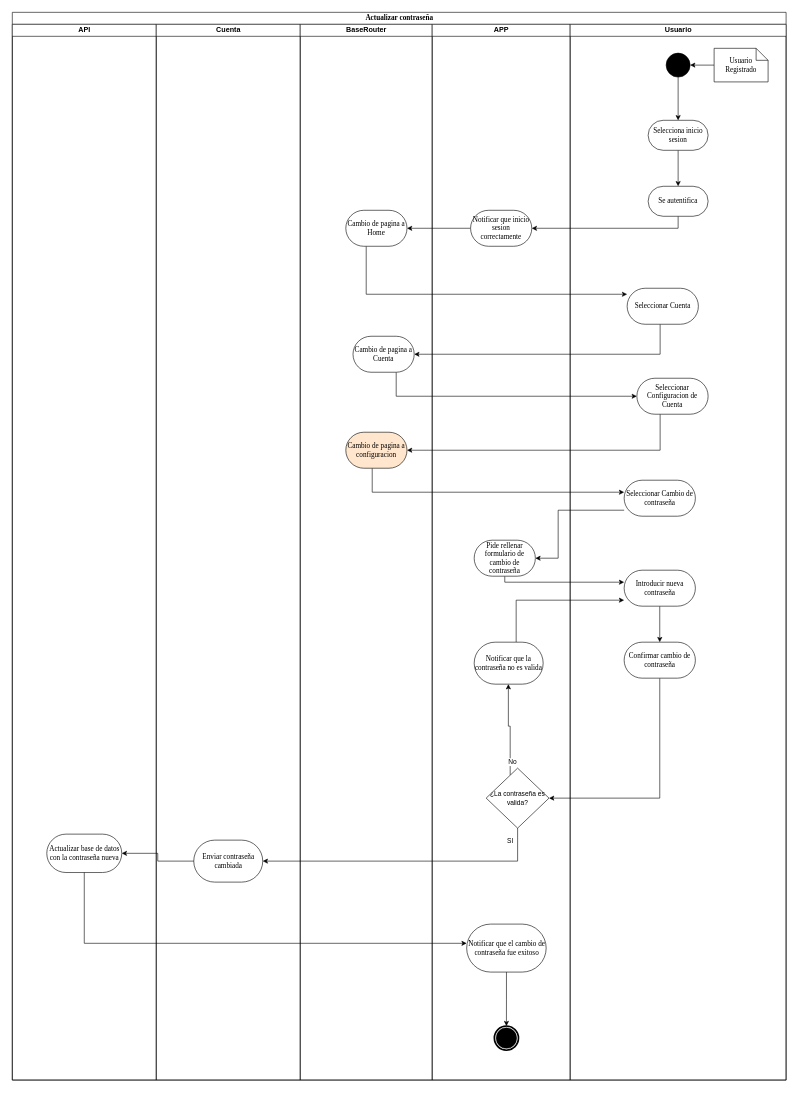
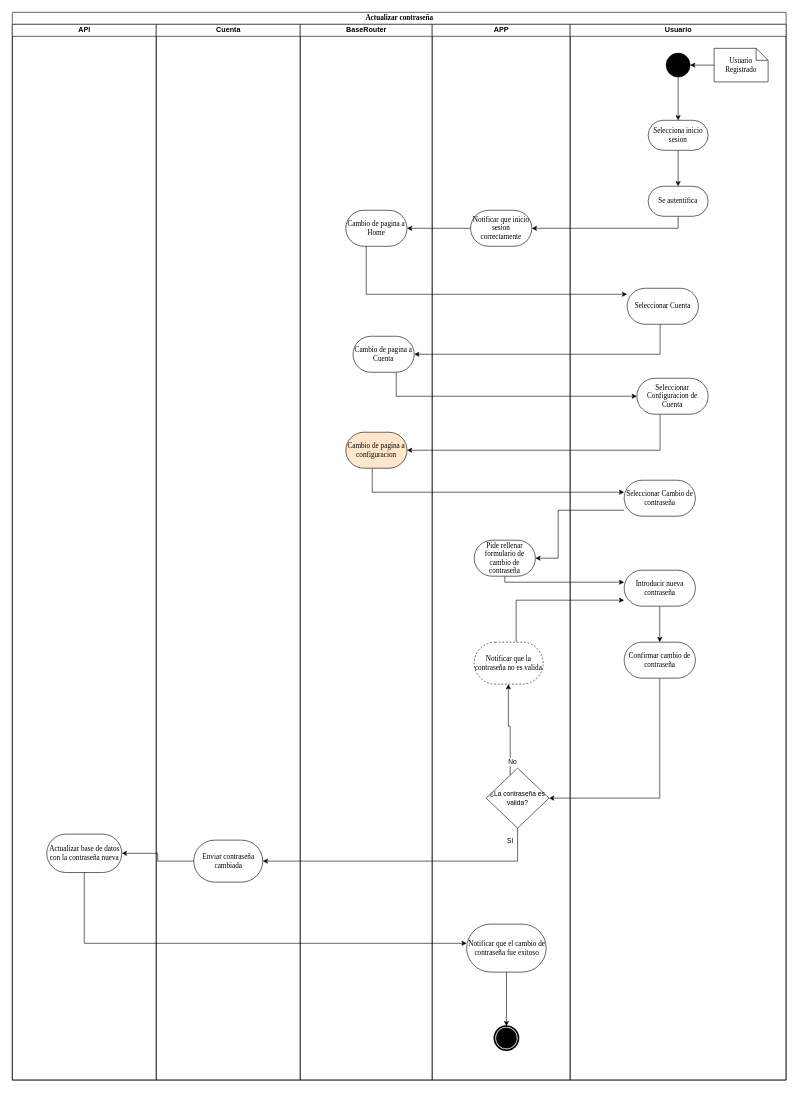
  <mxCell id="0" />
  <mxCell id="1" parent="0" />
  <mxCell id="2" value="Actualizar contraseña" style="swimlane;html=1;childLayout=stackLayout;startSize=20;rounded=0;shadow=0;comic=0;labelBackgroundColor=none;strokeWidth=1;fontFamily=Verdana;fontSize=12;align=center;" vertex="1" parent="1"><mxGeometry x="20" y="20" width="1290" height="1780" as="geometry" /></mxCell>
  <mxCell id="3" value="API" style="swimlane;html=1;startSize=20;" vertex="1" parent="2"><mxGeometry y="20" width="240" height="1760" as="geometry" /></mxCell>
  <mxCell id="4" value="Actualizar base de datos con la contraseña nueva" style="rounded=1;whiteSpace=wrap;html=1;shadow=0;comic=0;labelBackgroundColor=none;strokeWidth=1;fontFamily=Verdana;fontSize=12;align=center;arcSize=50;" vertex="1" parent="3"><mxGeometry x="57.5" y="1350" width="125" height="64" as="geometry" /></mxCell>
  <mxCell id="5" style="edgeStyle=orthogonalEdgeStyle;rounded=0;orthogonalLoop=1;jettySize=auto;html=1;" edge="1" parent="2" source="39" target="23"><mxGeometry relative="1" as="geometry"><Array as="points"><mxPoint x="860" y="360" /></Array></mxGeometry></mxCell>
  <mxCell id="6" style="edgeStyle=orthogonalEdgeStyle;rounded=0;orthogonalLoop=1;jettySize=auto;html=1;" edge="1" parent="2" source="23" target="19"><mxGeometry relative="1" as="geometry" /></mxCell>
  <mxCell id="7" style="edgeStyle=orthogonalEdgeStyle;rounded=0;orthogonalLoop=1;jettySize=auto;html=1;" edge="1" parent="2" source="19" target="41"><mxGeometry relative="1" as="geometry"><Array as="points"><mxPoint x="590" y="470" /></Array></mxGeometry></mxCell>
  <mxCell id="8" style="edgeStyle=orthogonalEdgeStyle;rounded=0;orthogonalLoop=1;jettySize=auto;html=1;" edge="1" parent="2" source="41" target="20"><mxGeometry relative="1" as="geometry"><Array as="points"><mxPoint x="1080" y="570" /></Array></mxGeometry></mxCell>
  <mxCell id="9" style="edgeStyle=orthogonalEdgeStyle;rounded=0;orthogonalLoop=1;jettySize=auto;html=1;" edge="1" parent="2" source="20" target="40"><mxGeometry relative="1" as="geometry"><Array as="points"><mxPoint x="640" y="640" /></Array></mxGeometry></mxCell>
  <mxCell id="10" style="edgeStyle=orthogonalEdgeStyle;rounded=0;orthogonalLoop=1;jettySize=auto;html=1;" edge="1" parent="2" source="40" target="21"><mxGeometry relative="1" as="geometry"><Array as="points"><mxPoint x="1080" y="730" /></Array></mxGeometry></mxCell>
  <mxCell id="11" style="edgeStyle=orthogonalEdgeStyle;rounded=0;orthogonalLoop=1;jettySize=auto;html=1;" edge="1" parent="2" source="21" target="42"><mxGeometry relative="1" as="geometry"><Array as="points"><mxPoint x="600" y="800" /></Array></mxGeometry></mxCell>
  <mxCell id="12" style="edgeStyle=orthogonalEdgeStyle;rounded=0;orthogonalLoop=1;jettySize=auto;html=1;" edge="1" parent="2" source="42" target="24"><mxGeometry relative="1" as="geometry"><Array as="points"><mxPoint x="910" y="830" /><mxPoint x="910" y="910" /></Array></mxGeometry></mxCell>
  <mxCell id="13" style="edgeStyle=orthogonalEdgeStyle;rounded=0;orthogonalLoop=1;jettySize=auto;html=1;" edge="1" parent="2" source="24" target="44"><mxGeometry relative="1" as="geometry"><Array as="points"><mxPoint x="821" y="950" /></Array></mxGeometry></mxCell>
  <mxCell id="14" style="edgeStyle=orthogonalEdgeStyle;rounded=0;orthogonalLoop=1;jettySize=auto;html=1;" edge="1" parent="2" source="25" target="44"><mxGeometry relative="1" as="geometry"><Array as="points"><mxPoint x="840" y="980" /></Array></mxGeometry></mxCell>
  <mxCell id="15" style="edgeStyle=orthogonalEdgeStyle;rounded=0;orthogonalLoop=1;jettySize=auto;html=1;" edge="1" parent="2" source="45" target="28"><mxGeometry relative="1" as="geometry"><Array as="points"><mxPoint x="829" y="1310" /></Array></mxGeometry></mxCell>
  <mxCell id="16" value="Cuenta" style="swimlane;html=1;startSize=20;" vertex="1" parent="2"><mxGeometry x="240" y="20" width="240" height="1760" as="geometry" /></mxCell>
  <mxCell id="17" value="Enviar contraseña cambiada" style="rounded=1;whiteSpace=wrap;html=1;shadow=0;comic=0;labelBackgroundColor=none;strokeWidth=1;fontFamily=Verdana;fontSize=12;align=center;arcSize=50;" vertex="1" parent="16"><mxGeometry x="62.5" y="1360" width="115" height="70" as="geometry" /></mxCell>
  <mxCell id="18" value="BaseRouter" style="swimlane;html=1;startSize=20;" vertex="1" parent="2"><mxGeometry x="480" y="20" width="220" height="1760" as="geometry" /></mxCell>
  <mxCell id="19" value="Cambio de pagina a Home" style="rounded=1;whiteSpace=wrap;html=1;shadow=0;comic=0;labelBackgroundColor=none;strokeWidth=1;fontFamily=Verdana;fontSize=12;align=center;arcSize=50;" vertex="1" parent="18"><mxGeometry x="76" y="310" width="102" height="60" as="geometry" /></mxCell>
  <mxCell id="20" value="Cambio de pagina a Cuenta" style="rounded=1;whiteSpace=wrap;html=1;shadow=0;comic=0;labelBackgroundColor=none;strokeWidth=1;fontFamily=Verdana;fontSize=12;align=center;arcSize=50;" vertex="1" parent="18"><mxGeometry x="88" y="520" width="102" height="60" as="geometry" /></mxCell>
  <mxCell id="21" value="Cambio de pagina a configuracion" style="rounded=1;whiteSpace=wrap;html=1;shadow=0;comic=0;labelBackgroundColor=none;strokeWidth=1;fontFamily=Verdana;fontSize=12;align=center;arcSize=50;fillColor=#ffe6cc;" vertex="1" parent="18"><mxGeometry x="76" y="680" width="102" height="60" as="geometry" /></mxCell>
  <mxCell id="22" value="APP" style="swimlane;html=1;startSize=20;" vertex="1" parent="2"><mxGeometry x="700" y="20" width="230" height="1760" as="geometry" /></mxCell>
  <mxCell id="23" value="Notificar que inicio sesion correctamente" style="rounded=1;whiteSpace=wrap;html=1;shadow=0;comic=0;labelBackgroundColor=none;strokeWidth=1;fontFamily=Verdana;fontSize=12;align=center;arcSize=50;" vertex="1" parent="22"><mxGeometry x="64" y="310" width="102" height="60" as="geometry" /></mxCell>
  <mxCell id="24" value="Pide rellenar formulario de cambio de contraseña" style="rounded=1;whiteSpace=wrap;html=1;shadow=0;comic=0;labelBackgroundColor=none;strokeWidth=1;fontFamily=Verdana;fontSize=12;align=center;arcSize=50;" vertex="1" parent="22"><mxGeometry x="70" y="860" width="102" height="60" as="geometry" /></mxCell>
- <mxCell id="25" value="Notificar que la contraseña no es valida" style="rounded=1;whiteSpace=wrap;html=1;shadow=0;comic=0;labelBackgroundColor=none;strokeWidth=1;fontFamily=Verdana;fontSize=12;align=center;arcSize=50;" vertex="1" parent="22"><mxGeometry x="70" y="1030" width="115" height="70" as="geometry" /></mxCell>
+ <mxCell id="25" value="Notificar que la contraseña no es valida" style="rounded=1;whiteSpace=wrap;html=1;shadow=0;comic=0;labelBackgroundColor=none;strokeWidth=1;fontFamily=Verdana;fontSize=12;align=center;arcSize=50;dashed=1;" vertex="1" parent="22"><mxGeometry x="70" y="1030" width="115" height="70" as="geometry" /></mxCell>
  <mxCell id="26" style="edgeStyle=orthogonalEdgeStyle;rounded=0;orthogonalLoop=1;jettySize=auto;html=1;" edge="1" parent="22" source="28" target="25"><mxGeometry relative="1" as="geometry"><Array as="points"><mxPoint x="130" y="1170" /><mxPoint x="127" y="1170" /></Array></mxGeometry></mxCell>
  <mxCell id="27" value="No" style="edgeLabel;html=1;align=center;verticalAlign=middle;resizable=0;points=[];" vertex="1" connectable="0" parent="26"><mxGeometry x="-0.19" y="-3" relative="1" as="geometry"><mxPoint y="41" as="offset" /></mxGeometry></mxCell>
  <mxCell id="28" value="&lt;font style=&quot;font-size: 11px;&quot;&gt;¿La contraseña es valida?&lt;/font&gt;" style="rhombus;whiteSpace=wrap;html=1;align=center;" vertex="1" parent="22"><mxGeometry x="90" y="1240" width="104.75" height="100" as="geometry" /></mxCell>
  <mxCell id="29" style="edgeStyle=orthogonalEdgeStyle;rounded=0;orthogonalLoop=1;jettySize=auto;html=1;" edge="1" parent="22" source="30" target="31"><mxGeometry relative="1" as="geometry" /></mxCell>
  <mxCell id="30" value="Notificar que el cambio de contraseña fue exitoso" style="rounded=1;whiteSpace=wrap;html=1;shadow=0;comic=0;labelBackgroundColor=none;strokeWidth=1;fontFamily=Verdana;fontSize=12;align=center;arcSize=50;" vertex="1" parent="22"><mxGeometry x="57.5" y="1500" width="132.5" height="80" as="geometry" /></mxCell>
  <mxCell id="31" value="" style="shape=mxgraph.bpmn.shape;html=1;verticalLabelPosition=bottom;labelBackgroundColor=#ffffff;verticalAlign=top;perimeter=ellipsePerimeter;outline=end;symbol=terminate;rounded=0;shadow=0;comic=0;strokeWidth=1;fontFamily=Verdana;fontSize=12;align=center;direction=south;" vertex="1" parent="22"><mxGeometry x="103.75" y="1670" width="40" height="40" as="geometry" /></mxCell>
  <mxCell id="32" value="Usuario" style="swimlane;html=1;startSize=20;" vertex="1" parent="2"><mxGeometry x="930" y="20" width="360" height="1760" as="geometry" /></mxCell>
  <mxCell id="33" style="edgeStyle=orthogonalEdgeStyle;rounded=0;orthogonalLoop=1;jettySize=auto;html=1;" edge="1" parent="32" source="34" target="36"><mxGeometry relative="1" as="geometry" /></mxCell>
  <mxCell id="34" value="Usuario Registrado" style="shape=note;whiteSpace=wrap;html=1;rounded=0;shadow=0;comic=0;labelBackgroundColor=none;strokeWidth=1;fontFamily=Verdana;fontSize=12;align=center;size=20;" vertex="1" parent="32"><mxGeometry x="240" y="40" width="90" height="56" as="geometry" /></mxCell>
  <mxCell id="35" style="edgeStyle=orthogonalEdgeStyle;rounded=0;orthogonalLoop=1;jettySize=auto;html=1;" edge="1" parent="32" source="36" target="38"><mxGeometry relative="1" as="geometry" /></mxCell>
  <mxCell id="36" value="" style="ellipse;whiteSpace=wrap;html=1;rounded=0;shadow=0;comic=0;labelBackgroundColor=none;strokeWidth=1;fillColor=#000000;fontFamily=Verdana;fontSize=12;align=center;" vertex="1" parent="32"><mxGeometry x="160" y="48" width="40" height="40" as="geometry" /></mxCell>
  <mxCell id="37" style="edgeStyle=orthogonalEdgeStyle;rounded=0;orthogonalLoop=1;jettySize=auto;html=1;" edge="1" parent="32" source="38" target="39"><mxGeometry relative="1" as="geometry" /></mxCell>
  <mxCell id="38" value="Selecciona inicio sesion" style="rounded=1;whiteSpace=wrap;html=1;shadow=0;comic=0;labelBackgroundColor=none;strokeWidth=1;fontFamily=Verdana;fontSize=12;align=center;arcSize=50;" vertex="1" parent="32"><mxGeometry x="130" y="160" width="100" height="50" as="geometry" /></mxCell>
  <mxCell id="39" value="Se autentifica" style="rounded=1;whiteSpace=wrap;html=1;shadow=0;comic=0;labelBackgroundColor=none;strokeWidth=1;fontFamily=Verdana;fontSize=12;align=center;arcSize=50;" vertex="1" parent="32"><mxGeometry x="130" y="270" width="100" height="50" as="geometry" /></mxCell>
  <mxCell id="40" value="Seleccionar Configuracion de Cuenta" style="rounded=1;whiteSpace=wrap;html=1;shadow=0;comic=0;labelBackgroundColor=none;strokeWidth=1;fontFamily=Verdana;fontSize=12;align=center;arcSize=50;" vertex="1" parent="32"><mxGeometry x="111.25" y="590" width="118.75" height="60" as="geometry" /></mxCell>
  <mxCell id="41" value="Seleccionar Cuenta" style="rounded=1;whiteSpace=wrap;html=1;shadow=0;comic=0;labelBackgroundColor=none;strokeWidth=1;fontFamily=Verdana;fontSize=12;align=center;arcSize=50;" vertex="1" parent="32"><mxGeometry x="95" y="440" width="118.75" height="60" as="geometry" /></mxCell>
  <mxCell id="42" value="Seleccionar Cambio de contraseña" style="rounded=1;whiteSpace=wrap;html=1;shadow=0;comic=0;labelBackgroundColor=none;strokeWidth=1;fontFamily=Verdana;fontSize=12;align=center;arcSize=50;" vertex="1" parent="32"><mxGeometry x="90" y="760" width="118.75" height="60" as="geometry" /></mxCell>
  <mxCell id="43" style="edgeStyle=orthogonalEdgeStyle;rounded=0;orthogonalLoop=1;jettySize=auto;html=1;" edge="1" parent="32" source="44" target="45"><mxGeometry relative="1" as="geometry" /></mxCell>
  <mxCell id="44" value="Introducir nueva contraseña" style="rounded=1;whiteSpace=wrap;html=1;shadow=0;comic=0;labelBackgroundColor=none;strokeWidth=1;fontFamily=Verdana;fontSize=12;align=center;arcSize=50;" vertex="1" parent="32"><mxGeometry x="90" y="910" width="118.75" height="60" as="geometry" /></mxCell>
  <mxCell id="45" value="Confirmar cambio de contraseña" style="rounded=1;whiteSpace=wrap;html=1;shadow=0;comic=0;labelBackgroundColor=none;strokeWidth=1;fontFamily=Verdana;fontSize=12;align=center;arcSize=50;" vertex="1" parent="32"><mxGeometry x="90" y="1030" width="118.75" height="60" as="geometry" /></mxCell>
  <mxCell id="46" style="edgeStyle=orthogonalEdgeStyle;rounded=0;orthogonalLoop=1;jettySize=auto;html=1;" edge="1" parent="2" source="28" target="17"><mxGeometry relative="1" as="geometry"><Array as="points"><mxPoint x="842" y="1415" /></Array></mxGeometry></mxCell>
  <mxCell id="47" value="SI" style="edgeLabel;html=1;align=center;verticalAlign=middle;resizable=0;points=[];" vertex="1" connectable="0" parent="46"><mxGeometry x="-0.477" y="7" relative="1" as="geometry"><mxPoint x="58" y="-42" as="offset" /></mxGeometry></mxCell>
  <mxCell id="48" style="edgeStyle=orthogonalEdgeStyle;rounded=0;orthogonalLoop=1;jettySize=auto;html=1;" edge="1" parent="2" source="17" target="4"><mxGeometry relative="1" as="geometry" /></mxCell>
  <mxCell id="49" style="edgeStyle=orthogonalEdgeStyle;rounded=0;orthogonalLoop=1;jettySize=auto;html=1;" edge="1" parent="2" source="4" target="30"><mxGeometry relative="1" as="geometry"><Array as="points"><mxPoint x="120" y="1552" /></Array></mxGeometry></mxCell>
